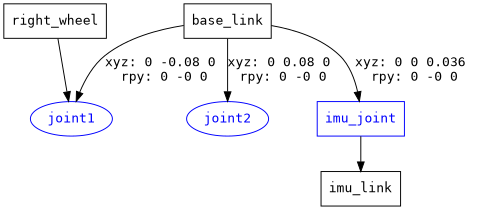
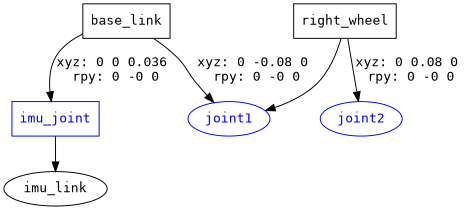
  digraph {
    fontname="DejaVu Sans Mono"
    node [fontname="DejaVu Sans Mono" shape=box]
    edge [fontname="DejaVu Sans Mono"]
    n1 [label=base_link]
    imu_joint [color=blue fontcolor=blue]
    joint1 [color=blue fontcolor=blue shape=ellipse]
    joint2 [color=blue fontcolor=blue shape=ellipse]
-   n5 [label=imu_link]
+   n5 [label=imu_link shape=ellipse]
    n6 [label=right_wheel]
    n1 -> imu_joint [label="xyz: 0 0 0.036 \nrpy: 0 -0 0"]
    n1 -> joint1 [label="xyz: 0 -0.08 0 \nrpy: 0 -0 0"]
-   n1 -> joint2 [label="xyz: 0 0.08 0 \nrpy: 0 -0 0"]
+   n6 -> joint2 [label="xyz: 0 0.08 0 \nrpy: 0 -0 0"]
    imu_joint -> n5
    n6 -> joint1
  }
